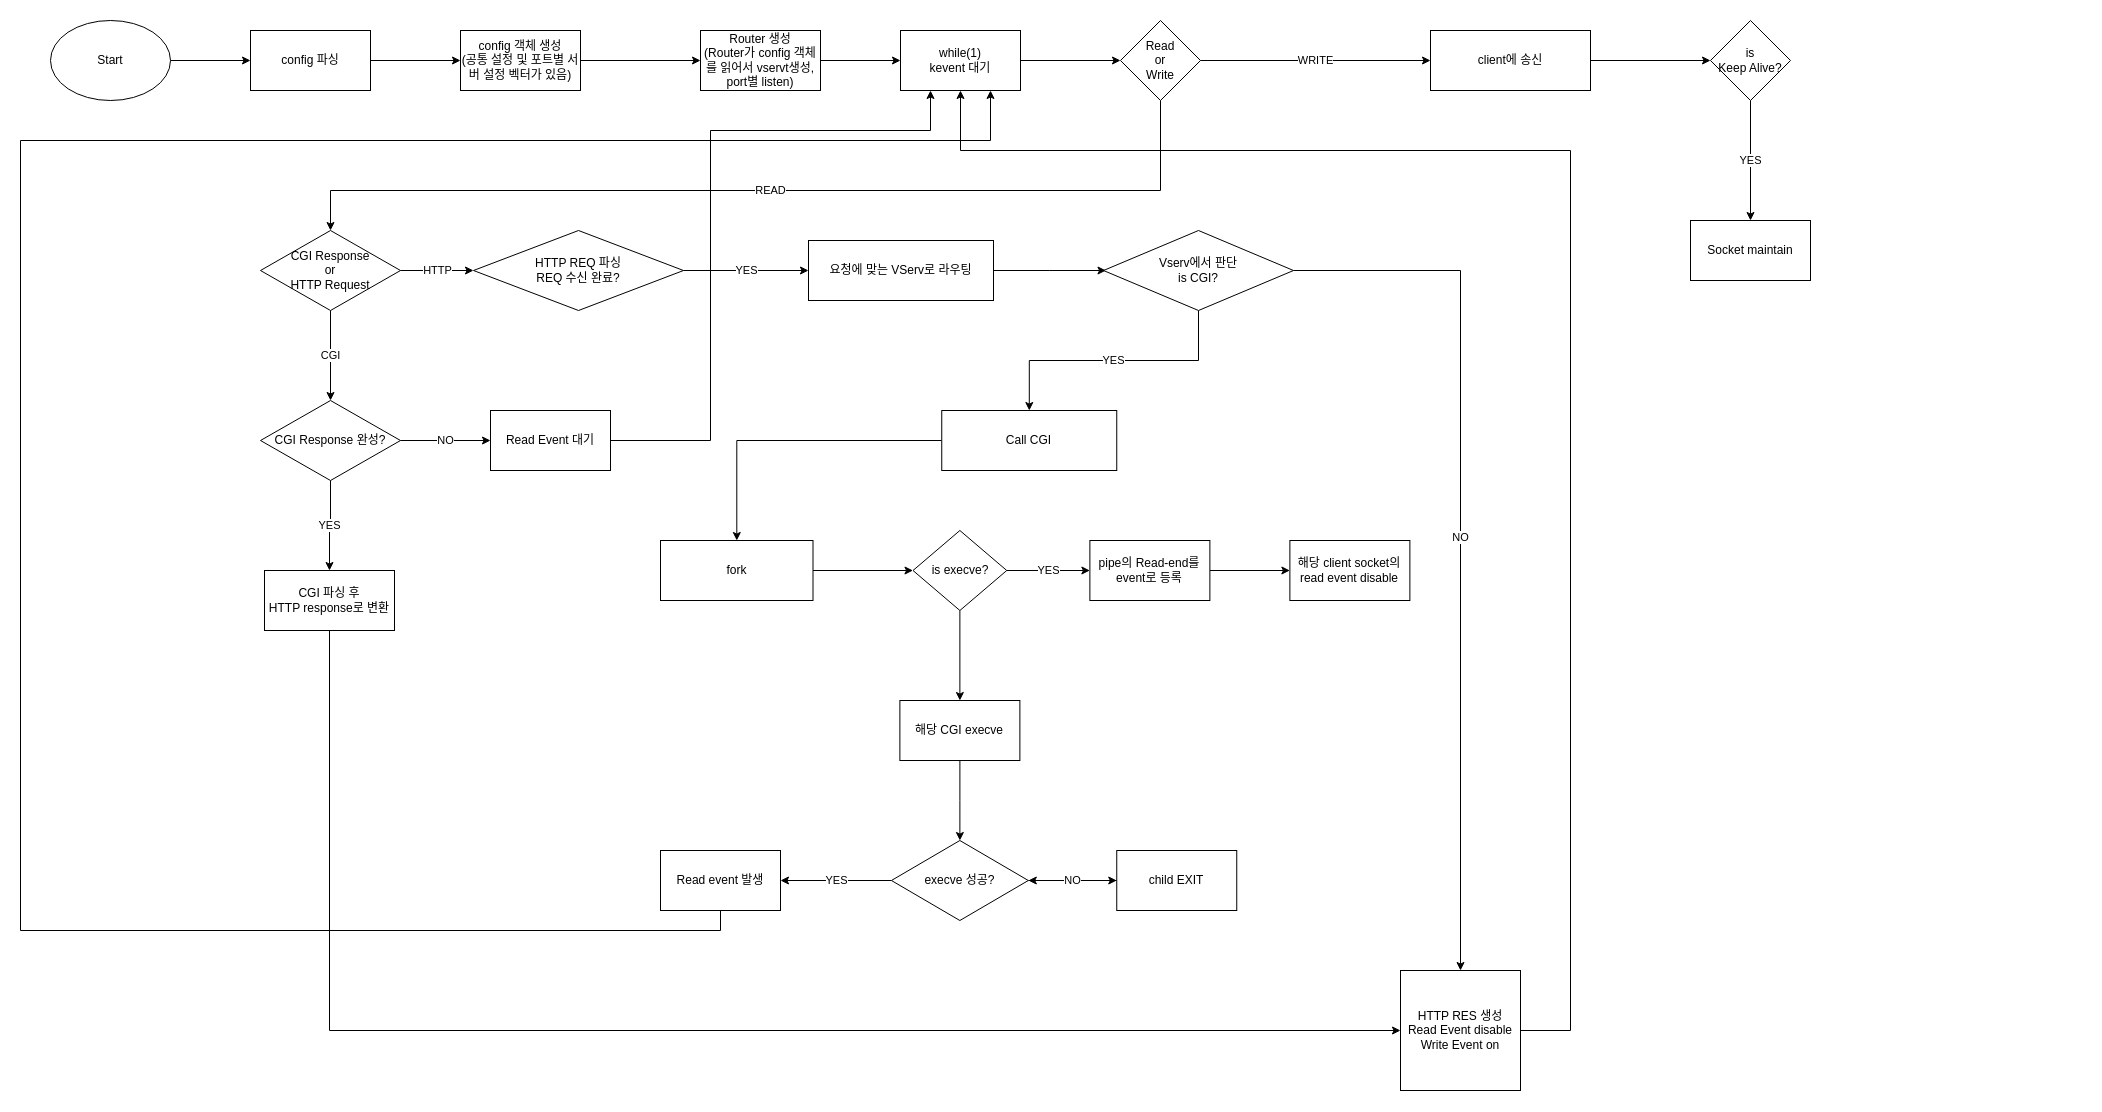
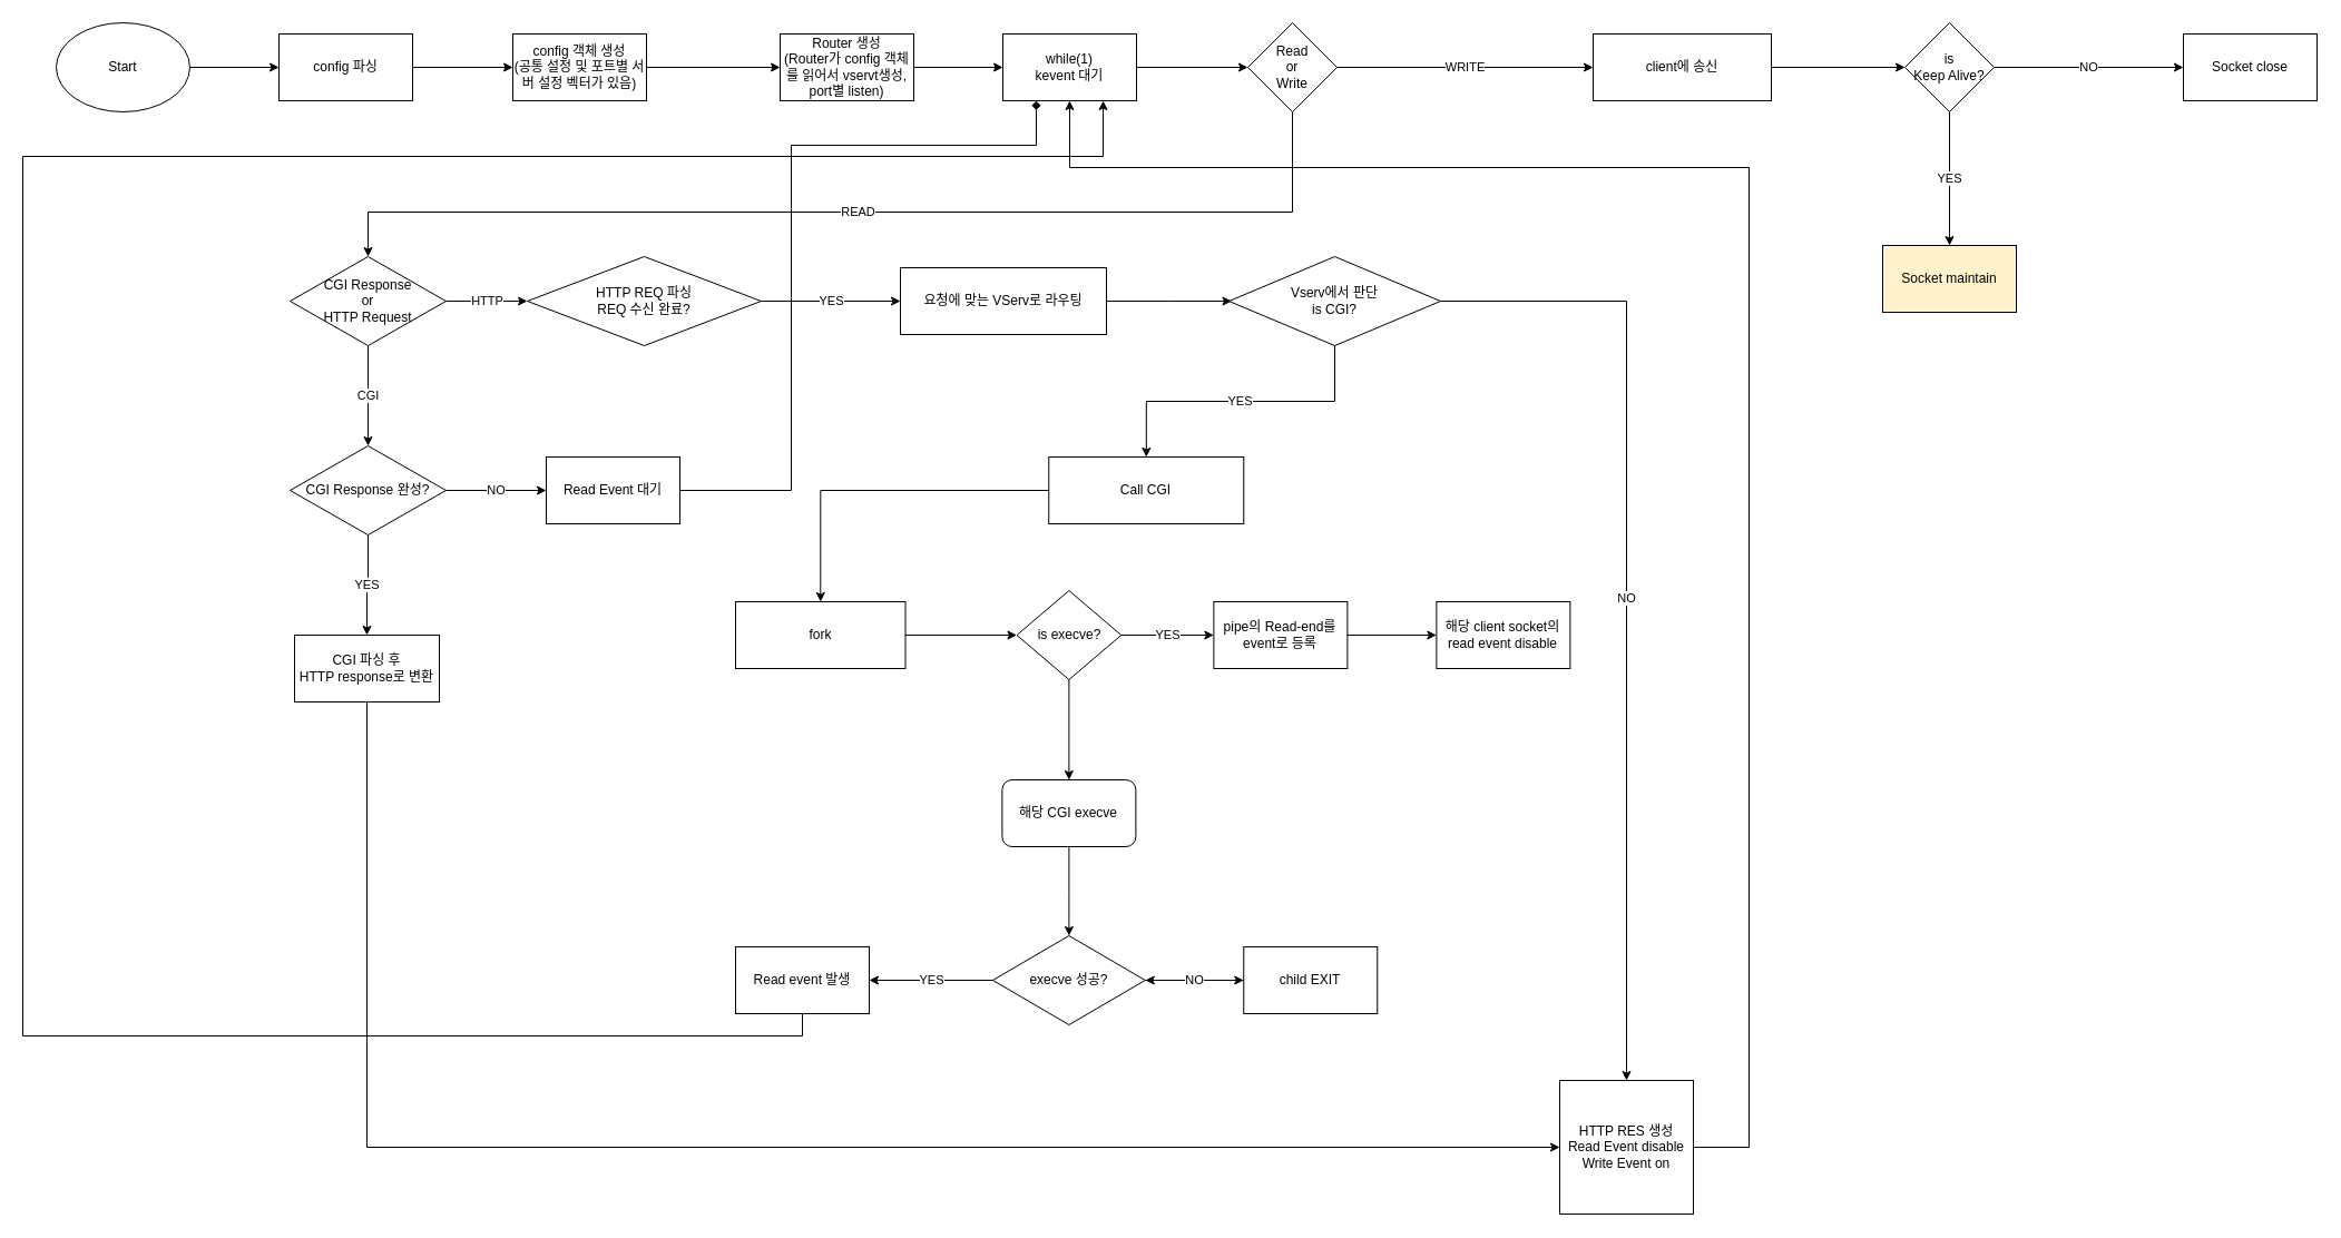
  <mxCell id="0" />
  <mxCell id="1" parent="0" />
  <mxCell id="2" value="" style="edgeStyle=orthogonalEdgeStyle;rounded=0;orthogonalLoop=1;jettySize=auto;html=1;" edge="1" parent="1" source="3" target="5"><mxGeometry relative="1" as="geometry"><mxPoint x="270" y="60" as="targetPoint" /></mxGeometry></mxCell>
  <mxCell id="3" value="Start" style="ellipse;whiteSpace=wrap;html=1;" vertex="1" parent="1"><mxGeometry x="50" y="20" width="120" height="80" as="geometry" /></mxCell>
  <mxCell id="4" value="" style="edgeStyle=orthogonalEdgeStyle;rounded=0;orthogonalLoop=1;jettySize=auto;html=1;" edge="1" parent="1" source="5" target="7"><mxGeometry relative="1" as="geometry" /></mxCell>
  <mxCell id="5" value="config 파싱" style="rounded=0;whiteSpace=wrap;html=1;" vertex="1" parent="1"><mxGeometry x="250" y="30" width="120" height="60" as="geometry" /></mxCell>
  <mxCell id="6" value="" style="edgeStyle=orthogonalEdgeStyle;rounded=0;orthogonalLoop=1;jettySize=auto;html=1;" edge="1" parent="1" source="7" target="9"><mxGeometry relative="1" as="geometry" /></mxCell>
  <mxCell id="7" value="config 객체 생성&lt;br&gt;(공통 설정 및 포트별 서버 설정 벡터가 있음)" style="rounded=0;whiteSpace=wrap;html=1;" vertex="1" parent="1"><mxGeometry x="460" y="30" width="120" height="60" as="geometry" /></mxCell>
  <mxCell id="8" value="" style="edgeStyle=orthogonalEdgeStyle;rounded=0;orthogonalLoop=1;jettySize=auto;html=1;" edge="1" parent="1" source="9" target="11"><mxGeometry relative="1" as="geometry" /></mxCell>
  <mxCell id="9" value="Router 생성&lt;br&gt;(Router가 config 객체를 읽어서 vservt생성, port별 listen)" style="rounded=0;whiteSpace=wrap;html=1;" vertex="1" parent="1"><mxGeometry x="700" y="30" width="120" height="60" as="geometry" /></mxCell>
  <mxCell id="10" value="" style="edgeStyle=orthogonalEdgeStyle;rounded=0;orthogonalLoop=1;jettySize=auto;html=1;" edge="1" parent="1" source="11" target="52"><mxGeometry relative="1" as="geometry" /></mxCell>
  <mxCell id="11" value="while(1)&lt;br&gt;kevent 대기" style="whiteSpace=wrap;html=1;rounded=0;" vertex="1" parent="1"><mxGeometry x="900" y="30" width="120" height="60" as="geometry" /></mxCell>
  <mxCell id="12" value="YES" style="edgeStyle=orthogonalEdgeStyle;rounded=0;orthogonalLoop=1;jettySize=auto;html=1;" edge="1" parent="1" source="13" target="15"><mxGeometry relative="1" as="geometry" /></mxCell>
  <mxCell id="13" value="HTTP REQ 파싱&lt;br&gt;REQ 수신 완료?" style="rhombus;whiteSpace=wrap;html=1;rounded=0;" vertex="1" parent="1"><mxGeometry x="473" y="230" width="210" height="80" as="geometry" /></mxCell>
  <mxCell id="14" value="" style="edgeStyle=orthogonalEdgeStyle;rounded=0;orthogonalLoop=1;jettySize=auto;html=1;" edge="1" parent="1" source="15"><mxGeometry relative="1" as="geometry"><mxPoint x="1105.5" y="270" as="targetPoint" /></mxGeometry></mxCell>
  <mxCell id="15" value="요청에 맞는 VServ로 라우팅" style="whiteSpace=wrap;html=1;rounded=0;" vertex="1" parent="1"><mxGeometry x="808" y="240" width="185" height="60" as="geometry" /></mxCell>
  <mxCell id="16" value="YES" style="edgeStyle=orthogonalEdgeStyle;rounded=0;orthogonalLoop=1;jettySize=auto;html=1;" edge="1" parent="1" source="18" target="20"><mxGeometry relative="1" as="geometry" /></mxCell>
  <mxCell id="17" value="NO" style="edgeStyle=orthogonalEdgeStyle;rounded=0;orthogonalLoop=1;jettySize=auto;html=1;" edge="1" parent="1" source="18" target="22"><mxGeometry relative="1" as="geometry" /></mxCell>
  <mxCell id="18" value="Vserv에서 판단&lt;br&gt;is CGI?" style="rhombus;whiteSpace=wrap;html=1;" vertex="1" parent="1"><mxGeometry x="1103" y="230" width="190" height="80" as="geometry" /></mxCell>
  <mxCell id="19" value="" style="edgeStyle=orthogonalEdgeStyle;rounded=0;orthogonalLoop=1;jettySize=auto;html=1;" edge="1" parent="1" source="20" target="24"><mxGeometry relative="1" as="geometry" /></mxCell>
  <mxCell id="20" value="Call CGI" style="whiteSpace=wrap;html=1;" vertex="1" parent="1"><mxGeometry x="941.25" y="410" width="175" height="60" as="geometry" /></mxCell>
  <mxCell id="21" value="" style="edgeStyle=orthogonalEdgeStyle;rounded=0;orthogonalLoop=1;jettySize=auto;html=1;entryX=0.5;entryY=1;entryDx=0;entryDy=0;" edge="1" parent="1" source="22" target="11"><mxGeometry relative="1" as="geometry"><mxPoint x="1620" y="1030" as="targetPoint" /><Array as="points"><mxPoint x="1570" y="1030" /><mxPoint x="1570" y="150" /><mxPoint x="960" y="150" /></Array></mxGeometry></mxCell>
  <mxCell id="22" value="HTTP RES 생성&lt;br&gt;Read Event disable&lt;br&gt;Write Event on" style="whiteSpace=wrap;html=1;" vertex="1" parent="1"><mxGeometry x="1400" y="970" width="120" height="120" as="geometry" /></mxCell>
  <mxCell id="23" value="" style="edgeStyle=orthogonalEdgeStyle;rounded=0;orthogonalLoop=1;jettySize=auto;html=1;" edge="1" parent="1" source="24" target="27"><mxGeometry relative="1" as="geometry" /></mxCell>
  <mxCell id="24" value="fork" style="whiteSpace=wrap;html=1;" vertex="1" parent="1"><mxGeometry x="660" y="540" width="152.5" height="60" as="geometry" /></mxCell>
  <mxCell id="25" value="YES" style="edgeStyle=orthogonalEdgeStyle;rounded=0;orthogonalLoop=1;jettySize=auto;html=1;" edge="1" parent="1" source="27" target="29"><mxGeometry relative="1" as="geometry" /></mxCell>
  <mxCell id="26" value="" style="edgeStyle=orthogonalEdgeStyle;rounded=0;orthogonalLoop=1;jettySize=auto;html=1;" edge="1" parent="1" source="27" target="32"><mxGeometry relative="1" as="geometry" /></mxCell>
  <mxCell id="27" value="is execve?" style="rhombus;whiteSpace=wrap;html=1;" vertex="1" parent="1"><mxGeometry x="912.5" y="530" width="93.75" height="80" as="geometry" /></mxCell>
  <mxCell id="28" value="" style="edgeStyle=orthogonalEdgeStyle;rounded=0;orthogonalLoop=1;jettySize=auto;html=1;" edge="1" parent="1" source="29" target="30"><mxGeometry relative="1" as="geometry" /></mxCell>
  <mxCell id="29" value="pipe의 Read-end를 event로 등록" style="whiteSpace=wrap;html=1;" vertex="1" parent="1"><mxGeometry x="1089.375" y="540" width="120" height="60" as="geometry" /></mxCell>
  <mxCell id="30" value="해당 client socket의 read event disable" style="whiteSpace=wrap;html=1;" vertex="1" parent="1"><mxGeometry x="1289.375" y="540" width="120" height="60" as="geometry" /></mxCell>
  <mxCell id="31" value="" style="edgeStyle=orthogonalEdgeStyle;rounded=0;orthogonalLoop=1;jettySize=auto;html=1;" edge="1" parent="1" source="32"><mxGeometry relative="1" as="geometry"><mxPoint x="959.375" y="840" as="targetPoint" /></mxGeometry></mxCell>
- <mxCell id="32" value="해당 CGI execve" style="whiteSpace=wrap;html=1;" vertex="1" parent="1"><mxGeometry x="899.375" y="700" width="120" height="60" as="geometry" /></mxCell>
+ <mxCell id="32" value="해당 CGI execve" style="whiteSpace=wrap;html=1;rounded=1;" vertex="1" parent="1"><mxGeometry x="899.375" y="700" width="120" height="60" as="geometry" /></mxCell>
  <mxCell id="33" value="" style="edgeStyle=orthogonalEdgeStyle;rounded=0;orthogonalLoop=1;jettySize=auto;html=1;" edge="1" parent="1" source="35" target="37"><mxGeometry relative="1" as="geometry" /></mxCell>
  <mxCell id="34" value="YES" style="edgeStyle=orthogonalEdgeStyle;rounded=0;orthogonalLoop=1;jettySize=auto;html=1;" edge="1" parent="1" source="35" target="39"><mxGeometry relative="1" as="geometry" /></mxCell>
  <mxCell id="35" value="execve 성공?" style="rhombus;whiteSpace=wrap;html=1;" vertex="1" parent="1"><mxGeometry x="890.93" y="840" width="136.88" height="80" as="geometry" /></mxCell>
  <mxCell id="36" value="NO" style="edgeStyle=orthogonalEdgeStyle;rounded=0;orthogonalLoop=1;jettySize=auto;html=1;" edge="1" parent="1" source="37" target="35"><mxGeometry relative="1" as="geometry" /></mxCell>
  <mxCell id="37" value="child EXIT" style="whiteSpace=wrap;html=1;" vertex="1" parent="1"><mxGeometry x="1116.25" y="850" width="120" height="60" as="geometry" /></mxCell>
  <mxCell id="38" style="edgeStyle=orthogonalEdgeStyle;rounded=0;orthogonalLoop=1;jettySize=auto;html=1;exitX=0.5;exitY=1;exitDx=0;exitDy=0;entryX=0.75;entryY=1;entryDx=0;entryDy=0;" edge="1" parent="1" source="39" target="11"><mxGeometry relative="1" as="geometry"><mxPoint x="187.778" y="330" as="targetPoint" /><Array as="points"><mxPoint x="720" y="930" /><mxPoint x="20" y="930" /><mxPoint x="20" y="140" /><mxPoint x="990" y="140" /></Array></mxGeometry></mxCell>
  <mxCell id="39" value="Read event 발생" style="whiteSpace=wrap;html=1;" vertex="1" parent="1"><mxGeometry x="660" y="850" width="120" height="60" as="geometry" /></mxCell>
  <mxCell id="40" value="HTTP" style="edgeStyle=orthogonalEdgeStyle;rounded=0;orthogonalLoop=1;jettySize=auto;html=1;entryX=0;entryY=0.5;entryDx=0;entryDy=0;" edge="1" parent="1" source="42" target="13"><mxGeometry relative="1" as="geometry" /></mxCell>
  <mxCell id="41" value="CGI" style="edgeStyle=orthogonalEdgeStyle;rounded=0;orthogonalLoop=1;jettySize=auto;html=1;" edge="1" parent="1" source="42"><mxGeometry relative="1" as="geometry"><mxPoint x="330" y="400" as="targetPoint" /></mxGeometry></mxCell>
  <mxCell id="42" value="CGI Response&lt;br&gt;or&lt;br&gt;HTTP Request" style="rhombus;whiteSpace=wrap;html=1;" vertex="1" parent="1"><mxGeometry x="260" y="230" width="140" height="80" as="geometry" /></mxCell>
  <mxCell id="43" value="YES" style="edgeStyle=orthogonalEdgeStyle;rounded=0;orthogonalLoop=1;jettySize=auto;html=1;" edge="1" parent="1" source="45" target="47"><mxGeometry relative="1" as="geometry" /></mxCell>
  <mxCell id="44" value="NO" style="edgeStyle=orthogonalEdgeStyle;rounded=0;orthogonalLoop=1;jettySize=auto;html=1;" edge="1" parent="1" source="45" target="49"><mxGeometry relative="1" as="geometry" /></mxCell>
  <mxCell id="45" value="CGI Response 완성?" style="rhombus;whiteSpace=wrap;html=1;" vertex="1" parent="1"><mxGeometry x="260" y="400" width="140" height="80" as="geometry" /></mxCell>
  <mxCell id="46" value="" style="edgeStyle=orthogonalEdgeStyle;rounded=0;orthogonalLoop=1;jettySize=auto;html=1;entryX=0;entryY=0.5;entryDx=0;entryDy=0;" edge="1" parent="1" source="47" target="22"><mxGeometry relative="1" as="geometry"><mxPoint x="310" y="700" as="targetPoint" /><Array as="points"><mxPoint x="329" y="1030" /></Array></mxGeometry></mxCell>
  <mxCell id="47" value="CGI 파싱 후&lt;br&gt;HTTP response로 변환" style="whiteSpace=wrap;html=1;" vertex="1" parent="1"><mxGeometry x="264" y="570" width="130" height="60" as="geometry" /></mxCell>
- <mxCell id="48" style="edgeStyle=orthogonalEdgeStyle;rounded=0;orthogonalLoop=1;jettySize=auto;html=1;exitX=1;exitY=0.5;exitDx=0;exitDy=0;entryX=0.25;entryY=1;entryDx=0;entryDy=0;" edge="1" parent="1" source="49" target="11"><mxGeometry relative="1" as="geometry"><Array as="points"><mxPoint x="710" y="440" /><mxPoint x="710" y="130" /><mxPoint x="930" y="130" /></Array></mxGeometry></mxCell>
+ <mxCell id="48" style="edgeStyle=orthogonalEdgeStyle;rounded=0;orthogonalLoop=1;jettySize=auto;html=1;exitX=1;exitY=0.5;exitDx=0;exitDy=0;entryX=0.25;entryY=1;entryDx=0;entryDy=0;endArrow=diamond;" edge="1" parent="1" source="49" target="11"><mxGeometry relative="1" as="geometry"><Array as="points"><mxPoint x="710" y="440" /><mxPoint x="710" y="130" /><mxPoint x="930" y="130" /></Array></mxGeometry></mxCell>
  <mxCell id="49" value="Read Event 대기" style="whiteSpace=wrap;html=1;" vertex="1" parent="1"><mxGeometry x="490" y="410" width="120" height="60" as="geometry" /></mxCell>
  <mxCell id="50" value="WRITE" style="edgeStyle=orthogonalEdgeStyle;rounded=0;orthogonalLoop=1;jettySize=auto;html=1;" edge="1" parent="1" source="52" target="54"><mxGeometry relative="1" as="geometry" /></mxCell>
  <mxCell id="51" value="READ" style="edgeStyle=orthogonalEdgeStyle;rounded=0;orthogonalLoop=1;jettySize=auto;html=1;exitX=0.5;exitY=1;exitDx=0;exitDy=0;entryX=0.5;entryY=0;entryDx=0;entryDy=0;" edge="1" parent="1" source="52" target="42"><mxGeometry relative="1" as="geometry"><mxPoint x="110" y="240" as="targetPoint" /><Array as="points"><mxPoint x="1160" y="190" /><mxPoint x="330" y="190" /></Array></mxGeometry></mxCell>
  <mxCell id="52" value="Read&lt;br&gt;or&lt;br&gt;Write" style="rhombus;whiteSpace=wrap;html=1;rounded=0;" vertex="1" parent="1"><mxGeometry x="1120" y="20" width="80" height="80" as="geometry" /></mxCell>
  <mxCell id="53" value="" style="edgeStyle=orthogonalEdgeStyle;rounded=0;orthogonalLoop=1;jettySize=auto;html=1;" edge="1" parent="1" source="54" target="57"><mxGeometry relative="1" as="geometry" /></mxCell>
  <mxCell id="54" value="client에 송신" style="whiteSpace=wrap;html=1;rounded=0;" vertex="1" parent="1"><mxGeometry x="1430" y="30" width="160" height="60" as="geometry" /></mxCell>
+ <mxCell id="55" value="NO" style="edgeStyle=orthogonalEdgeStyle;rounded=0;orthogonalLoop=1;jettySize=auto;html=1;" edge="1" parent="1" source="57" target="58"><mxGeometry relative="1" as="geometry" /></mxCell>
  <mxCell id="56" value="YES" style="edgeStyle=orthogonalEdgeStyle;rounded=0;orthogonalLoop=1;jettySize=auto;html=1;" edge="1" parent="1" source="57" target="59"><mxGeometry relative="1" as="geometry" /></mxCell>
  <mxCell id="57" value="is&lt;br&gt;Keep Alive?" style="rhombus;whiteSpace=wrap;html=1;rounded=0;" vertex="1" parent="1"><mxGeometry x="1710" y="20" width="80" height="80" as="geometry" /></mxCell>
- <mxCell id="59" value="Socket maintain" style="whiteSpace=wrap;html=1;rounded=0;" vertex="1" parent="1"><mxGeometry x="1690" y="220" width="120" height="60" as="geometry" /></mxCell>
+ <mxCell id="58" value="Socket close" style="whiteSpace=wrap;html=1;rounded=0;" vertex="1" parent="1"><mxGeometry x="1960" y="30" width="120" height="60" as="geometry" /></mxCell>
+ <mxCell id="59" value="Socket maintain" style="whiteSpace=wrap;html=1;rounded=0;fillColor=#fff2cc;" vertex="1" parent="1"><mxGeometry x="1690" y="220" width="120" height="60" as="geometry" /></mxCell>
